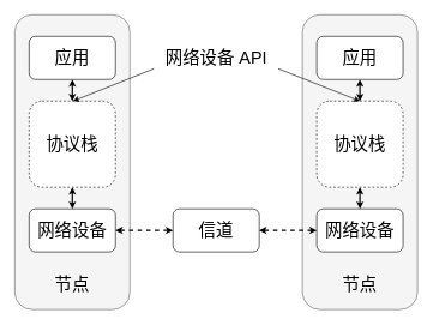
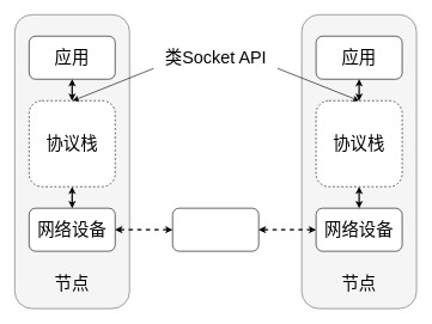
  <mxCell id="0" />
  <mxCell id="1" parent="0" />
  <mxCell id="2" value="" style="rounded=1;whiteSpace=wrap;html=1;fillColor=#f5f5f5;fontColor=#333333;strokeColor=#666666;" vertex="1" parent="1"><mxGeometry x="20" y="20" width="160" height="410" as="geometry" /></mxCell>
  <mxCell id="3" style="edgeStyle=orthogonalEdgeStyle;rounded=0;orthogonalLoop=1;jettySize=auto;html=1;exitX=0.5;exitY=1;exitDx=0;exitDy=0;entryX=0.5;entryY=0;entryDx=0;entryDy=0;strokeWidth=2;startArrow=classic;startFill=1;endSize=4;startSize=4;" edge="1" parent="1" source="4" target="8"><mxGeometry relative="1" as="geometry" /></mxCell>
  <mxCell id="4" value="" style="rounded=1;whiteSpace=wrap;html=1;" vertex="1" parent="1"><mxGeometry x="40" y="50" width="120" height="60" as="geometry" /></mxCell>
  <mxCell id="5" style="edgeStyle=orthogonalEdgeStyle;rounded=0;orthogonalLoop=1;jettySize=auto;html=1;exitX=1;exitY=0.5;exitDx=0;exitDy=0;entryX=0;entryY=0.5;entryDx=0;entryDy=0;startArrow=classic;startFill=1;strokeWidth=2;endSize=4;startSize=4;dashed=1;" edge="1" parent="1" source="6" target="13"><mxGeometry relative="1" as="geometry" /></mxCell>
  <mxCell id="6" value="" style="rounded=1;whiteSpace=wrap;html=1;" vertex="1" parent="1"><mxGeometry x="40" y="290" width="120" height="60" as="geometry" /></mxCell>
  <mxCell id="7" style="edgeStyle=orthogonalEdgeStyle;rounded=0;orthogonalLoop=1;jettySize=auto;html=1;exitX=0.5;exitY=1;exitDx=0;exitDy=0;entryX=0.5;entryY=0;entryDx=0;entryDy=0;startArrow=classic;startFill=1;strokeWidth=2;endSize=4;startSize=4;" edge="1" parent="1" source="8" target="6"><mxGeometry relative="1" as="geometry" /></mxCell>
  <mxCell id="8" value="" style="rounded=1;whiteSpace=wrap;html=1;dashed=1;" vertex="1" parent="1"><mxGeometry x="40" y="140" width="120" height="120" as="geometry" /></mxCell>
  <mxCell id="9" value="&lt;font style=&quot;font-size: 24px;&quot;&gt;节点&lt;/font&gt;" style="text;strokeColor=none;align=center;fillColor=none;html=1;verticalAlign=middle;whiteSpace=wrap;rounded=0;fontSize=24;" vertex="1" parent="1"><mxGeometry x="55" y="380" width="90" height="30" as="geometry" /></mxCell>
  <mxCell id="10" value="网络设备" style="text;strokeColor=none;align=center;fillColor=none;html=1;verticalAlign=middle;whiteSpace=wrap;rounded=0;fontSize=24;" vertex="1" parent="1"><mxGeometry x="50" y="305" width="100" height="30" as="geometry" /></mxCell>
  <mxCell id="11" value="&lt;font style=&quot;font-size: 24px;&quot;&gt;协议栈&lt;/font&gt;" style="text;strokeColor=none;align=center;fillColor=none;html=1;verticalAlign=middle;whiteSpace=wrap;rounded=0;fontSize=24;" vertex="1" parent="1"><mxGeometry x="55" y="185" width="90" height="30" as="geometry" /></mxCell>
  <mxCell id="12" value="&lt;font style=&quot;font-size: 24px;&quot;&gt;应用&lt;/font&gt;" style="text;strokeColor=none;align=center;fillColor=none;html=1;verticalAlign=middle;whiteSpace=wrap;rounded=0;fontSize=24;" vertex="1" parent="1"><mxGeometry x="55" y="65" width="90" height="30" as="geometry" /></mxCell>
  <mxCell id="13" value="" style="rounded=1;whiteSpace=wrap;html=1;" vertex="1" parent="1"><mxGeometry x="240" y="290" width="120" height="60" as="geometry" /></mxCell>
- <mxCell id="14" value="&lt;font style=&quot;font-size: 24px;&quot;&gt;信道&lt;/font&gt;" style="text;strokeColor=none;align=center;fillColor=none;html=1;verticalAlign=middle;whiteSpace=wrap;rounded=0;fontSize=24;" vertex="1" parent="1"><mxGeometry x="255" y="305" width="90" height="30" as="geometry" /></mxCell>
  <mxCell id="15" value="" style="rounded=1;whiteSpace=wrap;html=1;fillColor=#f5f5f5;fontColor=#333333;strokeColor=#666666;" vertex="1" parent="1"><mxGeometry x="420" y="20" width="160" height="410" as="geometry" /></mxCell>
  <mxCell id="16" style="edgeStyle=orthogonalEdgeStyle;rounded=0;orthogonalLoop=1;jettySize=auto;html=1;exitX=0.5;exitY=1;exitDx=0;exitDy=0;entryX=0.5;entryY=0;entryDx=0;entryDy=0;strokeWidth=2;startArrow=classic;startFill=1;endSize=4;startSize=4;" edge="1" parent="1" source="17" target="21"><mxGeometry relative="1" as="geometry" /></mxCell>
  <mxCell id="17" value="" style="rounded=1;whiteSpace=wrap;html=1;" vertex="1" parent="1"><mxGeometry x="440" y="50" width="120" height="60" as="geometry" /></mxCell>
  <mxCell id="18" style="edgeStyle=orthogonalEdgeStyle;rounded=0;orthogonalLoop=1;jettySize=auto;html=1;exitX=0;exitY=0.5;exitDx=0;exitDy=0;entryX=1;entryY=0.5;entryDx=0;entryDy=0;dashed=1;startArrow=classic;startFill=1;strokeWidth=2;endSize=4;startSize=4;" edge="1" parent="1" source="19" target="13"><mxGeometry relative="1" as="geometry" /></mxCell>
  <mxCell id="19" value="" style="rounded=1;whiteSpace=wrap;html=1;" vertex="1" parent="1"><mxGeometry x="440" y="290" width="120" height="60" as="geometry" /></mxCell>
  <mxCell id="20" style="edgeStyle=orthogonalEdgeStyle;rounded=0;orthogonalLoop=1;jettySize=auto;html=1;exitX=0.5;exitY=1;exitDx=0;exitDy=0;entryX=0.5;entryY=0;entryDx=0;entryDy=0;strokeWidth=2;startArrow=classic;startFill=1;endSize=4;startSize=4;" edge="1" parent="1" source="21" target="19"><mxGeometry relative="1" as="geometry" /></mxCell>
  <mxCell id="21" value="" style="rounded=1;whiteSpace=wrap;html=1;dashed=1;" vertex="1" parent="1"><mxGeometry x="440" y="140" width="120" height="120" as="geometry" /></mxCell>
  <mxCell id="22" value="&lt;font style=&quot;font-size: 24px;&quot;&gt;节点&lt;/font&gt;" style="text;strokeColor=none;align=center;fillColor=none;html=1;verticalAlign=middle;whiteSpace=wrap;rounded=0;fontSize=24;" vertex="1" parent="1"><mxGeometry x="455" y="380" width="90" height="30" as="geometry" /></mxCell>
  <mxCell id="23" value="网络设备" style="text;strokeColor=none;align=center;fillColor=none;html=1;verticalAlign=middle;whiteSpace=wrap;rounded=0;fontSize=24;" vertex="1" parent="1"><mxGeometry x="450" y="305" width="100" height="30" as="geometry" /></mxCell>
  <mxCell id="24" value="&lt;font style=&quot;font-size: 24px;&quot;&gt;协议栈&lt;/font&gt;" style="text;strokeColor=none;align=center;fillColor=none;html=1;verticalAlign=middle;whiteSpace=wrap;rounded=0;fontSize=24;" vertex="1" parent="1"><mxGeometry x="455" y="185" width="90" height="30" as="geometry" /></mxCell>
  <mxCell id="25" value="&lt;font style=&quot;font-size: 24px;&quot;&gt;应用&lt;/font&gt;" style="text;strokeColor=none;align=center;fillColor=none;html=1;verticalAlign=middle;whiteSpace=wrap;rounded=0;fontSize=24;" vertex="1" parent="1"><mxGeometry x="455" y="65" width="90" height="30" as="geometry" /></mxCell>
- <mxCell id="26" value="&lt;font style=&quot;font-size: 24px;&quot;&gt;网络设备 API&lt;/font&gt;" style="text;strokeColor=none;align=center;fillColor=none;html=1;verticalAlign=middle;whiteSpace=wrap;rounded=0;fontSize=24;" vertex="1" parent="1"><mxGeometry x="213.5" y="65" width="173" height="30" as="geometry" /></mxCell>
+ <mxCell id="26" value="&lt;font style=&quot;font-size: 24px;&quot;&gt;类Socket API&lt;/font&gt;" style="text;strokeColor=none;align=center;fillColor=none;html=1;verticalAlign=middle;whiteSpace=wrap;rounded=0;fontSize=24;" vertex="1" parent="1"><mxGeometry x="213.5" y="65" width="173" height="30" as="geometry" /></mxCell>
  <mxCell id="27" value="" style="endArrow=classic;html=1;rounded=0;entryX=0.5;entryY=0;entryDx=0;entryDy=0;exitX=1;exitY=1;exitDx=0;exitDy=0;" edge="1" parent="1" source="26" target="21"><mxGeometry width="50" height="50" relative="1" as="geometry"><mxPoint x="381" y="88" as="sourcePoint" /><mxPoint x="440" y="127" as="targetPoint" /></mxGeometry></mxCell>
  <mxCell id="28" value="" style="endArrow=classic;html=1;rounded=0;exitX=0;exitY=1;exitDx=0;exitDy=0;" edge="1" parent="1" source="26"><mxGeometry width="50" height="50" relative="1" as="geometry"><mxPoint x="193" y="80" as="sourcePoint" /><mxPoint x="101" y="140" as="targetPoint" /></mxGeometry></mxCell>
